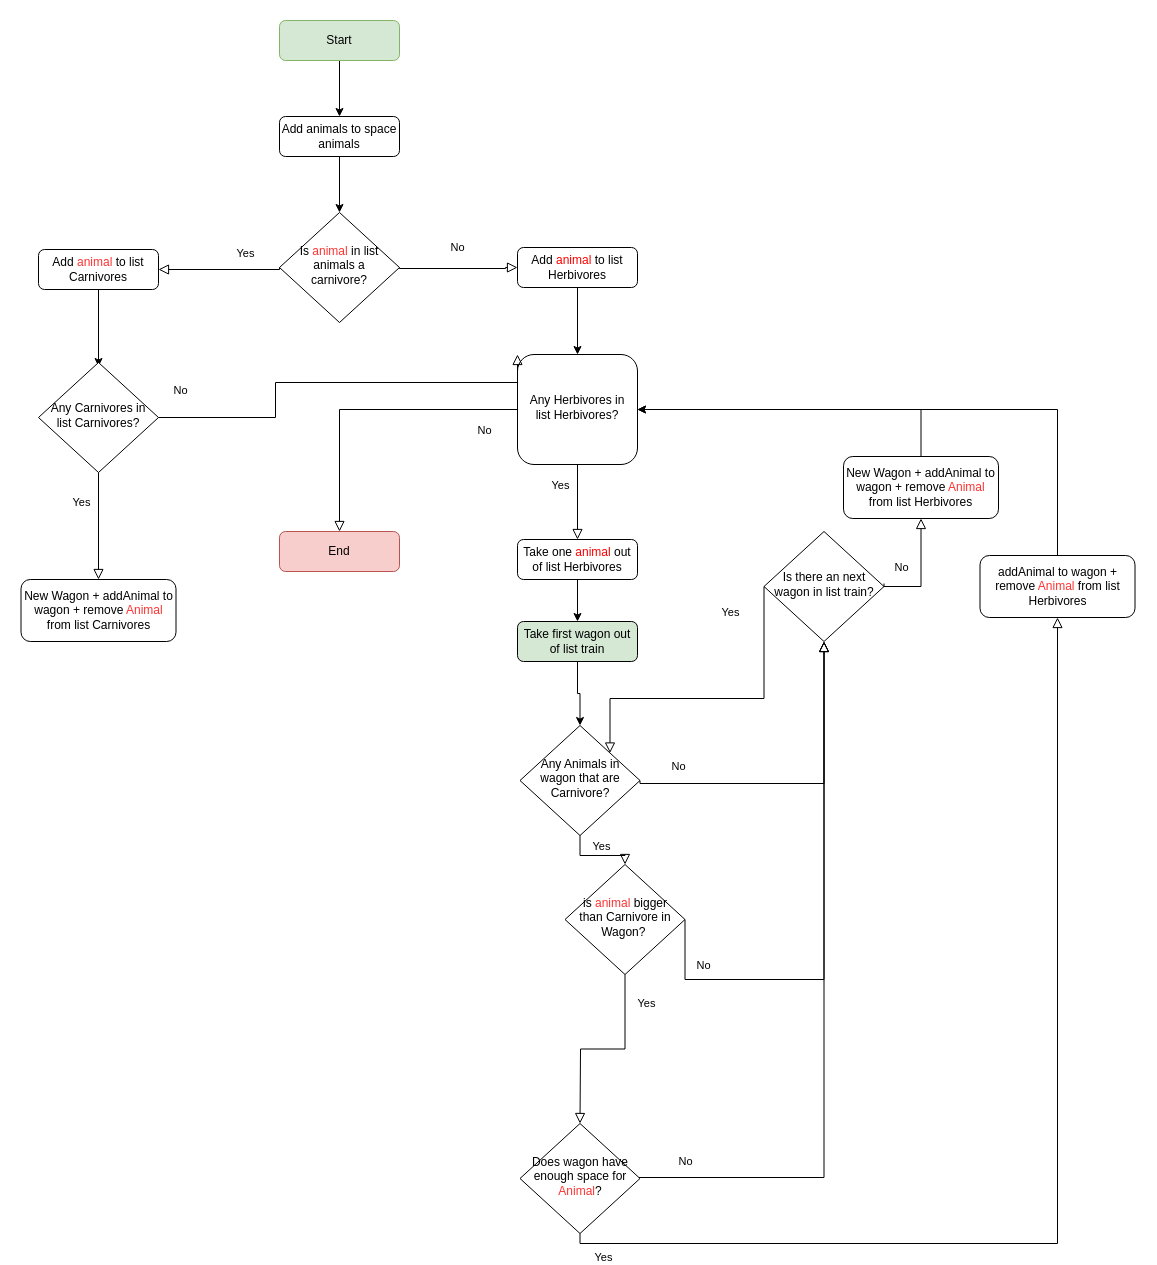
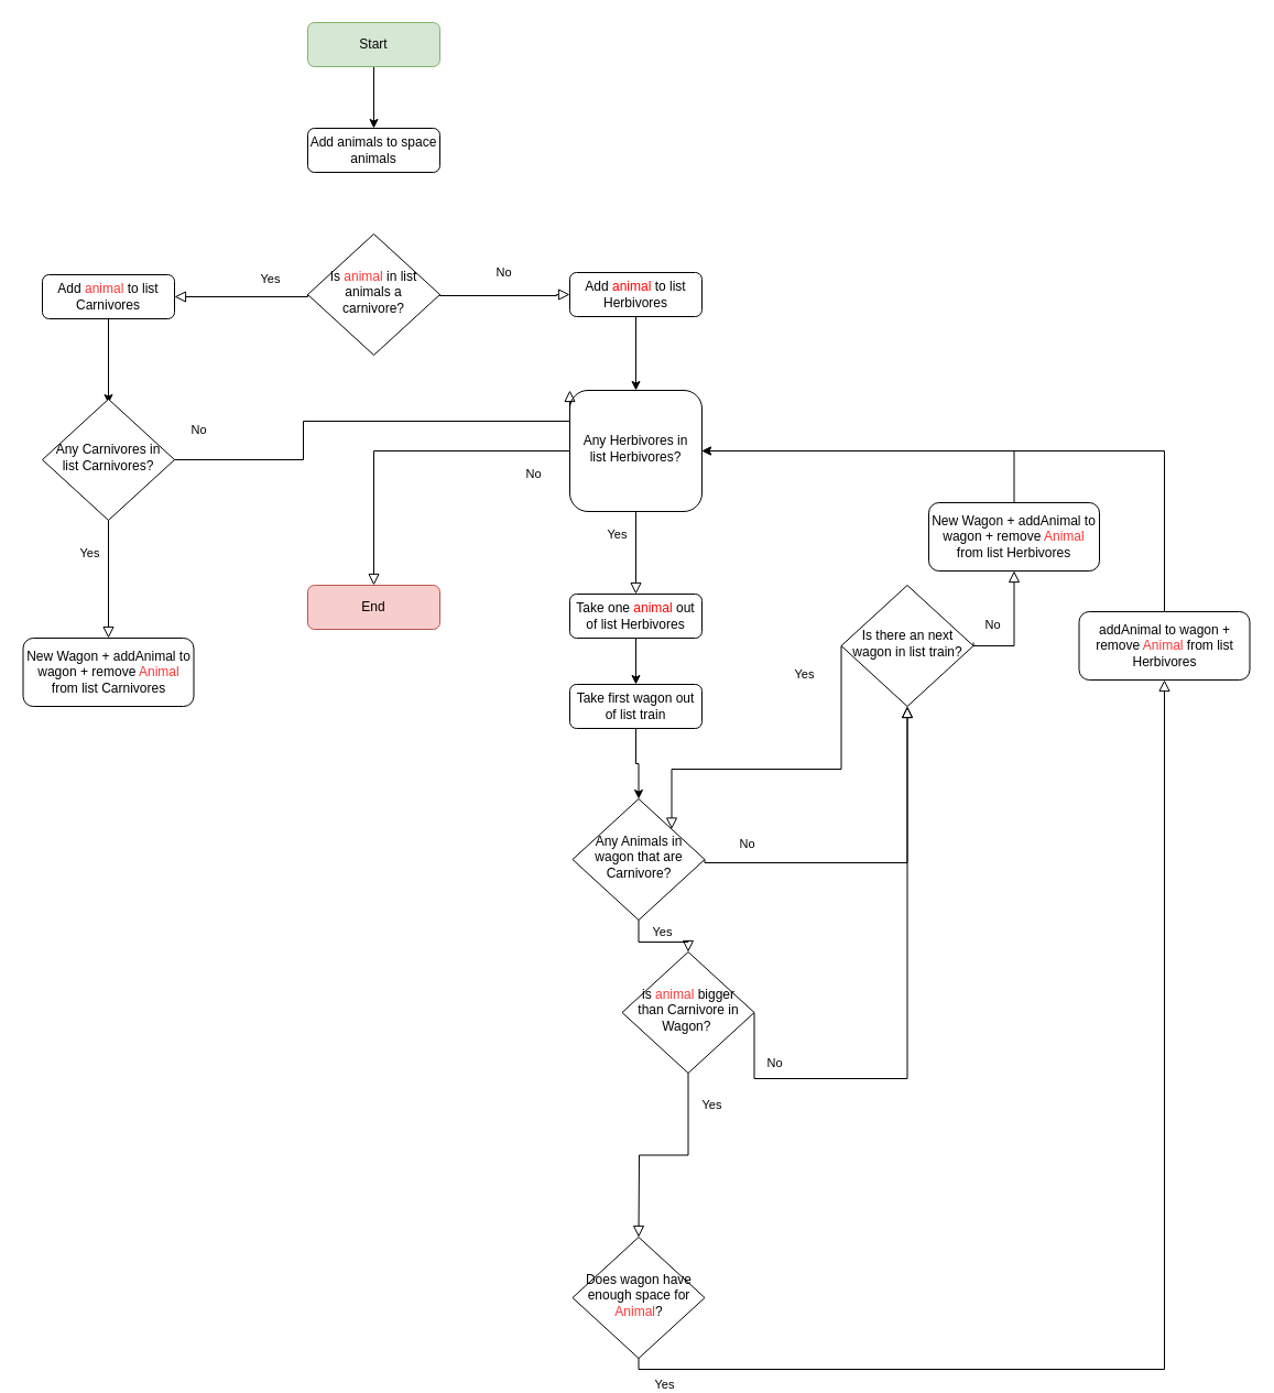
  <mxCell id="0" />
  <mxCell id="1" parent="0" />
  <mxCell id="2" style="edgeStyle=orthogonalEdgeStyle;rounded=0;orthogonalLoop=1;jettySize=auto;html=1;entryX=0.5;entryY=0;entryDx=0;entryDy=0;fontColor=#000000;" parent="1" source="3" target="6" edge="1"><mxGeometry relative="1" as="geometry" /></mxCell>
  <mxCell id="3" value="Start" style="rounded=1;whiteSpace=wrap;html=1;fontSize=12;glass=0;strokeWidth=1;shadow=0;fillColor=#d5e8d4;strokeColor=#82b366;" parent="1" vertex="1"><mxGeometry x="279" y="20" width="120" height="40" as="geometry" /></mxCell>
  <mxCell id="4" value="Is &lt;font color=&quot;#ff3333&quot;&gt;animal &lt;/font&gt;in list animals a carnivore?" style="rhombus;whiteSpace=wrap;html=1;shadow=0;fontFamily=Helvetica;fontSize=12;align=center;strokeWidth=1;spacing=6;spacingTop=-4;" parent="1" vertex="1"><mxGeometry x="279" y="212" width="120" height="110" as="geometry" /></mxCell>
- <mxCell id="5" style="edgeStyle=orthogonalEdgeStyle;rounded=0;orthogonalLoop=1;jettySize=auto;html=1;fontColor=#000000;" parent="1" source="6" target="4" edge="1"><mxGeometry relative="1" as="geometry" /></mxCell>
  <mxCell id="6" value="Add animals to space animals" style="rounded=1;whiteSpace=wrap;html=1;fontSize=12;glass=0;strokeWidth=1;shadow=0;" parent="1" vertex="1"><mxGeometry x="279" y="116" width="120" height="40" as="geometry" /></mxCell>
  <mxCell id="7" value="Yes" style="rounded=0;html=1;jettySize=auto;orthogonalLoop=1;fontSize=11;endArrow=block;endFill=0;endSize=8;strokeWidth=1;shadow=0;labelBackgroundColor=none;edgeStyle=orthogonalEdgeStyle;exitX=0;exitY=0.5;exitDx=0;exitDy=0;entryX=1;entryY=0.5;entryDx=0;entryDy=0;" parent="1" source="4" target="9" edge="1"><mxGeometry x="-0.431" y="-16" relative="1" as="geometry"><mxPoint x="-1" as="offset" /><mxPoint x="83" y="269" as="sourcePoint" /><mxPoint x="158" y="269" as="targetPoint" /><Array as="points"><mxPoint x="279" y="269" /></Array></mxGeometry></mxCell>
  <mxCell id="8" style="edgeStyle=orthogonalEdgeStyle;rounded=0;orthogonalLoop=1;jettySize=auto;html=1;entryX=0.5;entryY=0;entryDx=0;entryDy=0;" parent="1" source="9" edge="1"><mxGeometry relative="1" as="geometry"><mxPoint x="98" y="366" as="targetPoint" /></mxGeometry></mxCell>
  <mxCell id="9" value="Add &lt;font color=&quot;#ff3333&quot;&gt;animal &lt;/font&gt;to list Carnivores" style="rounded=1;whiteSpace=wrap;html=1;fontSize=12;glass=0;strokeWidth=1;shadow=0;" parent="1" vertex="1"><mxGeometry x="38" y="249" width="120" height="40" as="geometry" /></mxCell>
  <mxCell id="10" value="No" style="rounded=0;html=1;jettySize=auto;orthogonalLoop=1;fontSize=11;endArrow=block;endFill=0;endSize=8;strokeWidth=1;shadow=0;labelBackgroundColor=none;edgeStyle=orthogonalEdgeStyle;exitX=1;exitY=0.5;exitDx=0;exitDy=0;entryX=0;entryY=0.5;entryDx=0;entryDy=0;" parent="1" source="4" target="12" edge="1"><mxGeometry y="21" relative="1" as="geometry"><mxPoint x="-1" as="offset" /><mxPoint x="425" y="268.29" as="sourcePoint" /><mxPoint x="515" y="268.29" as="targetPoint" /><Array as="points"><mxPoint x="505" y="268" /></Array></mxGeometry></mxCell>
  <mxCell id="11" style="edgeStyle=orthogonalEdgeStyle;rounded=0;orthogonalLoop=1;jettySize=auto;html=1;fontColor=#000000;" parent="1" source="12" target="25" edge="1"><mxGeometry relative="1" as="geometry" /></mxCell>
  <mxCell id="12" value="Add &lt;font color=&quot;#ff0000&quot;&gt;animal &lt;/font&gt;to list Herbivores" style="rounded=1;whiteSpace=wrap;html=1;fontSize=12;glass=0;strokeWidth=1;shadow=0;" parent="1" vertex="1"><mxGeometry x="517" y="247" width="120" height="40" as="geometry" /></mxCell>
  <mxCell id="13" value="Any Animals in wagon that are Carnivore?" style="rhombus;whiteSpace=wrap;html=1;shadow=0;fontFamily=Helvetica;fontSize=12;align=center;strokeWidth=1;spacing=6;spacingTop=-4;" parent="1" vertex="1"><mxGeometry x="519.5" y="725" width="120" height="110" as="geometry" /></mxCell>
  <mxCell id="14" value="No" style="edgeStyle=orthogonalEdgeStyle;rounded=0;html=1;jettySize=auto;orthogonalLoop=1;fontSize=11;endArrow=block;endFill=0;endSize=8;strokeWidth=1;shadow=0;labelBackgroundColor=none;exitX=1;exitY=0.5;exitDx=0;exitDy=0;entryX=0.5;entryY=1;entryDx=0;entryDy=0;" parent="1" source="13" target="22" edge="1"><mxGeometry x="-0.751" y="17" relative="1" as="geometry"><mxPoint as="offset" /><mxPoint x="659.5" y="782" as="sourcePoint" /><mxPoint x="774.5" y="783" as="targetPoint" /><Array as="points"><mxPoint x="639.5" y="783" /><mxPoint x="823.5" y="783" /></Array></mxGeometry></mxCell>
  <mxCell id="15" value="Yes" style="rounded=0;html=1;jettySize=auto;orthogonalLoop=1;fontSize=11;endArrow=block;endFill=0;endSize=8;strokeWidth=1;shadow=0;labelBackgroundColor=none;edgeStyle=orthogonalEdgeStyle;exitX=0.5;exitY=1;exitDx=0;exitDy=0;" parent="1" source="13" target="16" edge="1"><mxGeometry x="-0.705" y="21" relative="1" as="geometry"><mxPoint as="offset" /><mxPoint x="593.5" y="870" as="sourcePoint" /><mxPoint x="579.5" y="923" as="targetPoint" /><Array as="points" /></mxGeometry></mxCell>
  <mxCell id="16" value="is &lt;font color=&quot;#ff3333&quot;&gt;animal &lt;/font&gt;bigger than Carnivore in Wagon?&amp;nbsp;" style="rhombus;whiteSpace=wrap;html=1;shadow=0;fontFamily=Helvetica;fontSize=12;align=center;strokeWidth=1;spacing=6;spacingTop=-4;" parent="1" vertex="1"><mxGeometry x="564.5" y="864" width="120" height="110" as="geometry" /></mxCell>
  <mxCell id="17" value="No" style="edgeStyle=orthogonalEdgeStyle;rounded=0;html=1;jettySize=auto;orthogonalLoop=1;fontSize=11;endArrow=block;endFill=0;endSize=8;strokeWidth=1;shadow=0;labelBackgroundColor=none;exitX=1;exitY=0.5;exitDx=0;exitDy=0;entryX=0.5;entryY=1;entryDx=0;entryDy=0;" parent="1" source="16" target="22" edge="1"><mxGeometry x="-0.829" y="18" relative="1" as="geometry"><mxPoint as="offset" /><mxPoint x="664.5" y="977.5" as="sourcePoint" /><mxPoint x="774.5" y="981" as="targetPoint" /><Array as="points"><mxPoint x="823.5" y="979" /></Array></mxGeometry></mxCell>
  <mxCell id="18" value="Yes" style="rounded=0;html=1;jettySize=auto;orthogonalLoop=1;fontSize=11;endArrow=block;endFill=0;endSize=8;strokeWidth=1;shadow=0;labelBackgroundColor=none;edgeStyle=orthogonalEdgeStyle;exitX=0.5;exitY=1;exitDx=0;exitDy=0;entryX=0.5;entryY=0;entryDx=0;entryDy=0;" parent="1" source="16" edge="1"><mxGeometry x="-0.705" y="21" relative="1" as="geometry"><mxPoint as="offset" /><mxPoint x="579" y="1038" as="sourcePoint" /><mxPoint x="579.5" y="1123" as="targetPoint" /><Array as="points" /></mxGeometry></mxCell>
  <mxCell id="19" value="Does wagon have enough space for &lt;font color=&quot;#ff3333&quot;&gt;Animal&lt;/font&gt;?" style="rhombus;whiteSpace=wrap;html=1;shadow=0;fontFamily=Helvetica;fontSize=12;align=center;strokeWidth=1;spacing=6;spacingTop=-4;" parent="1" vertex="1"><mxGeometry x="519.5" y="1123" width="120" height="110" as="geometry" /></mxCell>
- <mxCell id="20" value="No" style="edgeStyle=orthogonalEdgeStyle;rounded=0;html=1;jettySize=auto;orthogonalLoop=1;fontSize=11;endArrow=block;endFill=0;endSize=8;strokeWidth=1;shadow=0;labelBackgroundColor=none;entryX=0.5;entryY=1;entryDx=0;entryDy=0;" parent="1" source="19" target="22" edge="1"><mxGeometry x="-0.87" y="16" relative="1" as="geometry"><mxPoint as="offset" /><mxPoint x="639.5" y="1177" as="sourcePoint" /><mxPoint x="774.5" y="1179" as="targetPoint" /><Array as="points"><mxPoint x="823.5" y="1177" /></Array></mxGeometry></mxCell>
  <mxCell id="21" value="Yes" style="rounded=0;html=1;jettySize=auto;orthogonalLoop=1;fontSize=11;endArrow=block;endFill=0;endSize=8;strokeWidth=1;shadow=0;labelBackgroundColor=none;edgeStyle=orthogonalEdgeStyle;entryX=0.5;entryY=1;entryDx=0;entryDy=0;" parent="1" source="19" target="27" edge="1"><mxGeometry x="-0.94" y="-14" relative="1" as="geometry"><mxPoint as="offset" /><mxPoint x="579" y="1233" as="sourcePoint" /><mxPoint x="579.5" y="1302" as="targetPoint" /><Array as="points"><mxPoint x="580" y="1243" /><mxPoint x="1057" y="1243" /></Array></mxGeometry></mxCell>
  <mxCell id="22" value="Is there an next wagon in list train?" style="rhombus;whiteSpace=wrap;html=1;shadow=0;fontFamily=Helvetica;fontSize=12;align=center;strokeWidth=1;spacing=6;spacingTop=-4;" parent="1" vertex="1"><mxGeometry x="763.5" y="531" width="120" height="110" as="geometry" /></mxCell>
  <mxCell id="23" value="Yes" style="rounded=0;html=1;jettySize=auto;orthogonalLoop=1;fontSize=11;endArrow=block;endFill=0;endSize=8;strokeWidth=1;shadow=0;labelBackgroundColor=none;edgeStyle=orthogonalEdgeStyle;exitX=0;exitY=0.5;exitDx=0;exitDy=0;entryX=1;entryY=0;entryDx=0;entryDy=0;" parent="1" source="22" target="13" edge="1"><mxGeometry x="-0.831" y="-34" relative="1" as="geometry"><mxPoint y="-1" as="offset" /><mxPoint x="589.5" y="845" as="sourcePoint" /><mxPoint x="589.5" y="934" as="targetPoint" /><Array as="points"><mxPoint x="764" y="698" /><mxPoint x="610" y="698" /></Array></mxGeometry></mxCell>
  <mxCell id="24" value="No" style="edgeStyle=orthogonalEdgeStyle;rounded=0;html=1;jettySize=auto;orthogonalLoop=1;fontSize=11;endArrow=block;endFill=0;endSize=8;strokeWidth=1;shadow=0;labelBackgroundColor=none;exitX=1;exitY=0.5;exitDx=0;exitDy=0;entryX=0.5;entryY=1;entryDx=0;entryDy=0;" parent="1" target="38" edge="1"><mxGeometry x="-0.636" y="19" relative="1" as="geometry"><mxPoint as="offset" /><mxPoint x="883.5" y="583" as="sourcePoint" /><mxPoint x="999.5" y="586" as="targetPoint" /><Array as="points"><mxPoint x="884" y="586" /><mxPoint x="921" y="586" /></Array></mxGeometry></mxCell>
  <mxCell id="25" value="Any Herbivores in list Herbivores?" style="whiteSpace=wrap;html=1;shadow=0;fontFamily=Helvetica;fontSize=12;align=center;strokeWidth=1;spacing=6;spacingTop=-4;rounded=1;" parent="1" vertex="1"><mxGeometry x="517" y="354" width="120" height="110" as="geometry" /></mxCell>
  <mxCell id="26" style="edgeStyle=orthogonalEdgeStyle;rounded=0;orthogonalLoop=1;jettySize=auto;html=1;entryX=1;entryY=0.5;entryDx=0;entryDy=0;fontColor=#FF3333;" parent="1" source="27" target="25" edge="1"><mxGeometry relative="1" as="geometry"><Array as="points"><mxPoint x="1057" y="409" /></Array></mxGeometry></mxCell>
  <mxCell id="27" value="addAnimal to wagon + remove &lt;font color=&quot;#ff3333&quot;&gt;Animal &lt;/font&gt;from list Herbivores" style="rounded=1;whiteSpace=wrap;html=1;fontSize=12;glass=0;strokeWidth=1;shadow=0;" parent="1" vertex="1"><mxGeometry x="979.5" y="555" width="155" height="62" as="geometry" /></mxCell>
  <mxCell id="28" value="End" style="rounded=1;whiteSpace=wrap;html=1;fontSize=12;glass=0;strokeWidth=1;shadow=0;fillColor=#f8cecc;strokeColor=#b85450;" parent="1" vertex="1"><mxGeometry x="279" y="531" width="120" height="40" as="geometry" /></mxCell>
  <mxCell id="29" value="New Wagon + addAnimal to wagon + remove &lt;font color=&quot;#ff3333&quot;&gt;Animal &lt;/font&gt;from list Carnivores" style="rounded=1;whiteSpace=wrap;html=1;fontSize=12;glass=0;strokeWidth=1;shadow=0;" parent="1" vertex="1"><mxGeometry x="20.5" y="579" width="155" height="62" as="geometry" /></mxCell>
  <mxCell id="30" value="No" style="edgeStyle=orthogonalEdgeStyle;rounded=0;html=1;jettySize=auto;orthogonalLoop=1;fontSize=11;endArrow=block;endFill=0;endSize=8;strokeWidth=1;shadow=0;labelBackgroundColor=none;exitX=0;exitY=0.5;exitDx=0;exitDy=0;entryX=0.5;entryY=0;entryDx=0;entryDy=0;" parent="1" source="25" target="28" edge="1"><mxGeometry x="-0.785" y="21" relative="1" as="geometry"><mxPoint x="-1" as="offset" /><mxPoint x="-233" y="479.5" as="sourcePoint" /><mxPoint x="-173" y="567" as="targetPoint" /><Array as="points"><mxPoint x="339" y="409" /></Array></mxGeometry></mxCell>
  <mxCell id="31" style="edgeStyle=orthogonalEdgeStyle;rounded=0;orthogonalLoop=1;jettySize=auto;html=1;" edge="1" parent="1" source="32" target="40"><mxGeometry relative="1" as="geometry" /></mxCell>
  <mxCell id="32" value="Take one&amp;nbsp;&lt;font color=&quot;#ff0000&quot;&gt;animal &lt;/font&gt;out of list Herbivores" style="rounded=1;whiteSpace=wrap;html=1;fontSize=12;glass=0;strokeWidth=1;shadow=0;" vertex="1" parent="1"><mxGeometry x="517" y="539" width="120" height="40" as="geometry" /></mxCell>
  <mxCell id="33" value="Yes" style="rounded=0;html=1;jettySize=auto;orthogonalLoop=1;fontSize=11;endArrow=block;endFill=0;endSize=8;strokeWidth=1;shadow=0;labelBackgroundColor=none;edgeStyle=orthogonalEdgeStyle;exitX=0.5;exitY=1;exitDx=0;exitDy=0;entryX=0.5;entryY=0;entryDx=0;entryDy=0;" edge="1" parent="1" source="25" target="32"><mxGeometry x="-0.431" y="-16" relative="1" as="geometry"><mxPoint x="-1" as="offset" /><mxPoint x="581" y="499" as="sourcePoint" /><mxPoint x="671" y="502" as="targetPoint" /><Array as="points" /></mxGeometry></mxCell>
  <mxCell id="34" value="Any Carnivores in list Carnivores?" style="rhombus;whiteSpace=wrap;html=1;shadow=0;fontFamily=Helvetica;fontSize=12;align=center;strokeWidth=1;spacing=6;spacingTop=-4;" vertex="1" parent="1"><mxGeometry x="38" y="362" width="120" height="110" as="geometry" /></mxCell>
  <mxCell id="35" value="Yes" style="rounded=0;html=1;jettySize=auto;orthogonalLoop=1;fontSize=11;endArrow=block;endFill=0;endSize=8;strokeWidth=1;shadow=0;labelBackgroundColor=none;edgeStyle=orthogonalEdgeStyle;exitX=0.5;exitY=1;exitDx=0;exitDy=0;" edge="1" parent="1" source="34" target="29"><mxGeometry x="-0.431" y="-16" relative="1" as="geometry"><mxPoint x="-1" as="offset" /><mxPoint x="97.23" y="477" as="sourcePoint" /><mxPoint x="97.23" y="579" as="targetPoint" /><Array as="points" /></mxGeometry></mxCell>
  <mxCell id="36" value="No" style="rounded=0;html=1;jettySize=auto;orthogonalLoop=1;fontSize=11;endArrow=block;endFill=0;endSize=8;strokeWidth=1;shadow=0;labelBackgroundColor=none;edgeStyle=orthogonalEdgeStyle;entryX=0;entryY=0;entryDx=0;entryDy=0;exitX=1;exitY=0.5;exitDx=0;exitDy=0;" edge="1" parent="1" source="34" target="25"><mxGeometry x="-0.896" y="27" relative="1" as="geometry"><mxPoint as="offset" /><mxPoint x="158" y="416.23" as="sourcePoint" /><mxPoint x="276" y="416.23" as="targetPoint" /><Array as="points"><mxPoint x="275" y="417" /><mxPoint x="275" y="382" /></Array></mxGeometry></mxCell>
  <mxCell id="37" style="edgeStyle=orthogonalEdgeStyle;rounded=0;orthogonalLoop=1;jettySize=auto;html=1;entryX=1;entryY=0.5;entryDx=0;entryDy=0;" edge="1" parent="1" source="38" target="25"><mxGeometry relative="1" as="geometry"><Array as="points"><mxPoint x="921" y="409" /></Array></mxGeometry></mxCell>
  <mxCell id="38" value="New Wagon + addAnimal to wagon + remove &lt;font color=&quot;#ff3333&quot;&gt;Animal &lt;/font&gt;from list Herbivores" style="rounded=1;whiteSpace=wrap;html=1;fontSize=12;glass=0;strokeWidth=1;shadow=0;" vertex="1" parent="1"><mxGeometry x="843" y="456" width="155" height="62" as="geometry" /></mxCell>
  <mxCell id="39" style="edgeStyle=orthogonalEdgeStyle;rounded=0;orthogonalLoop=1;jettySize=auto;html=1;exitX=0.5;exitY=1;exitDx=0;exitDy=0;entryX=0.5;entryY=0;entryDx=0;entryDy=0;" edge="1" parent="1" source="40" target="13"><mxGeometry relative="1" as="geometry" /></mxCell>
- <mxCell id="40" value="Take first wagon out of list train" style="rounded=1;whiteSpace=wrap;html=1;fontSize=12;glass=0;strokeWidth=1;shadow=0;fillColor=#d5e8d4;" vertex="1" parent="1"><mxGeometry x="517" y="621" width="120" height="40" as="geometry" /></mxCell>
+ <mxCell id="40" value="Take first wagon out of list train" style="rounded=1;whiteSpace=wrap;html=1;fontSize=12;glass=0;strokeWidth=1;shadow=0;" vertex="1" parent="1"><mxGeometry x="517" y="621" width="120" height="40" as="geometry" /></mxCell>
